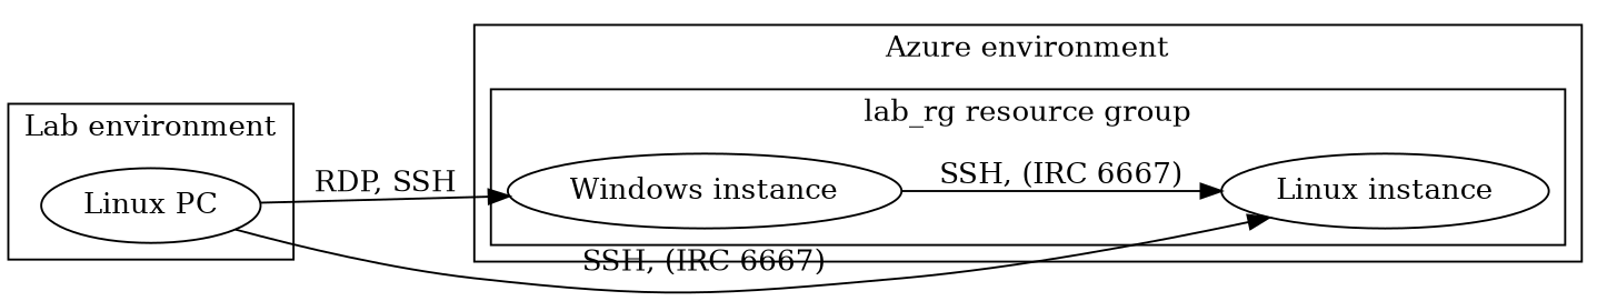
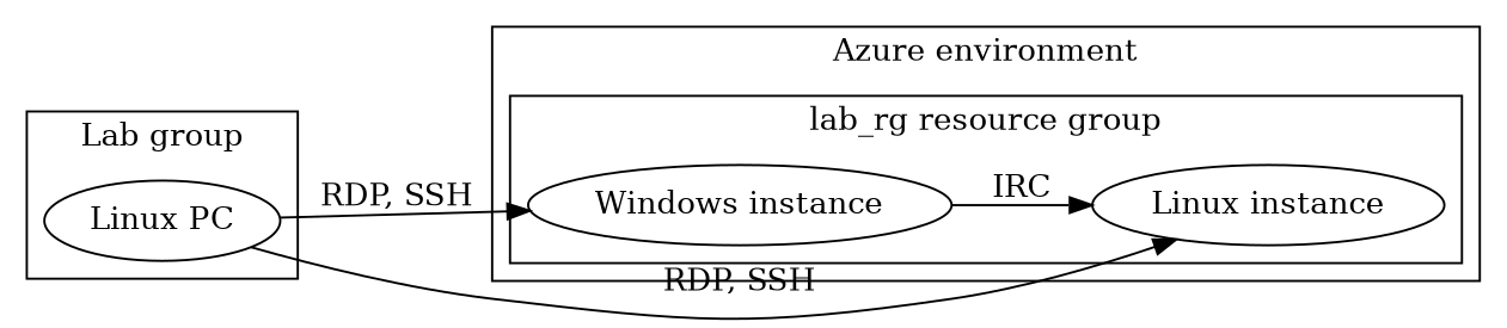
  digraph {
    rankdir=LR
    n1 [label="Linux instance"]
    n2 [label="Windows instance"]
    n3 [label="Linux PC"]
    subgraph cluster_1 {
      label="Azure environment"
      subgraph cluster_2 {
        label="lab_rg resource group"
        n1
        n2
      }
    }
    subgraph cluster_3 {
-     label="Lab environment"
+     label="Lab group"
      n3
    }
-   n2 -> n1 [label="SSH, (IRC 6667)"]
-   n3 -> n1 [label="SSH, (IRC 6667)"]
+   n2 -> n1 [label=IRC]
+   n3 -> n1 [label="RDP, SSH"]
    n3 -> n2 [label="RDP, SSH"]
  }
